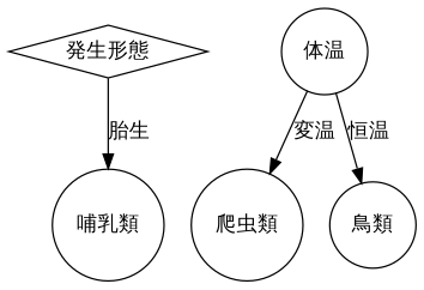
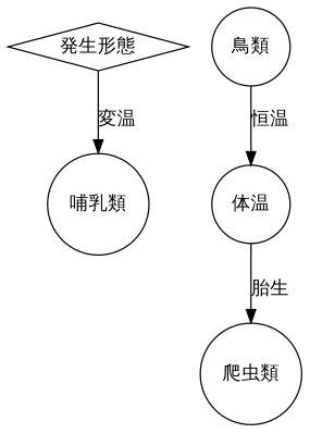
  digraph {
    node [shape=circle]
    n1 [label="発生形態" shape=diamond]
    n2 [label="哺乳類"]
    n3 [label="体温"]
    n4 [label="爬虫類"]
    n5 [label="鳥類"]
-   n1 -> n2 [label="胎生"]
-   n3 -> n4 [label="変温"]
-   n3 -> n5 [label="恒温"]
+   n1 -> n2 [label="変温"]
+   n3 -> n4 [label="胎生"]
+   n5 -> n3 [label="恒温"]
  }
